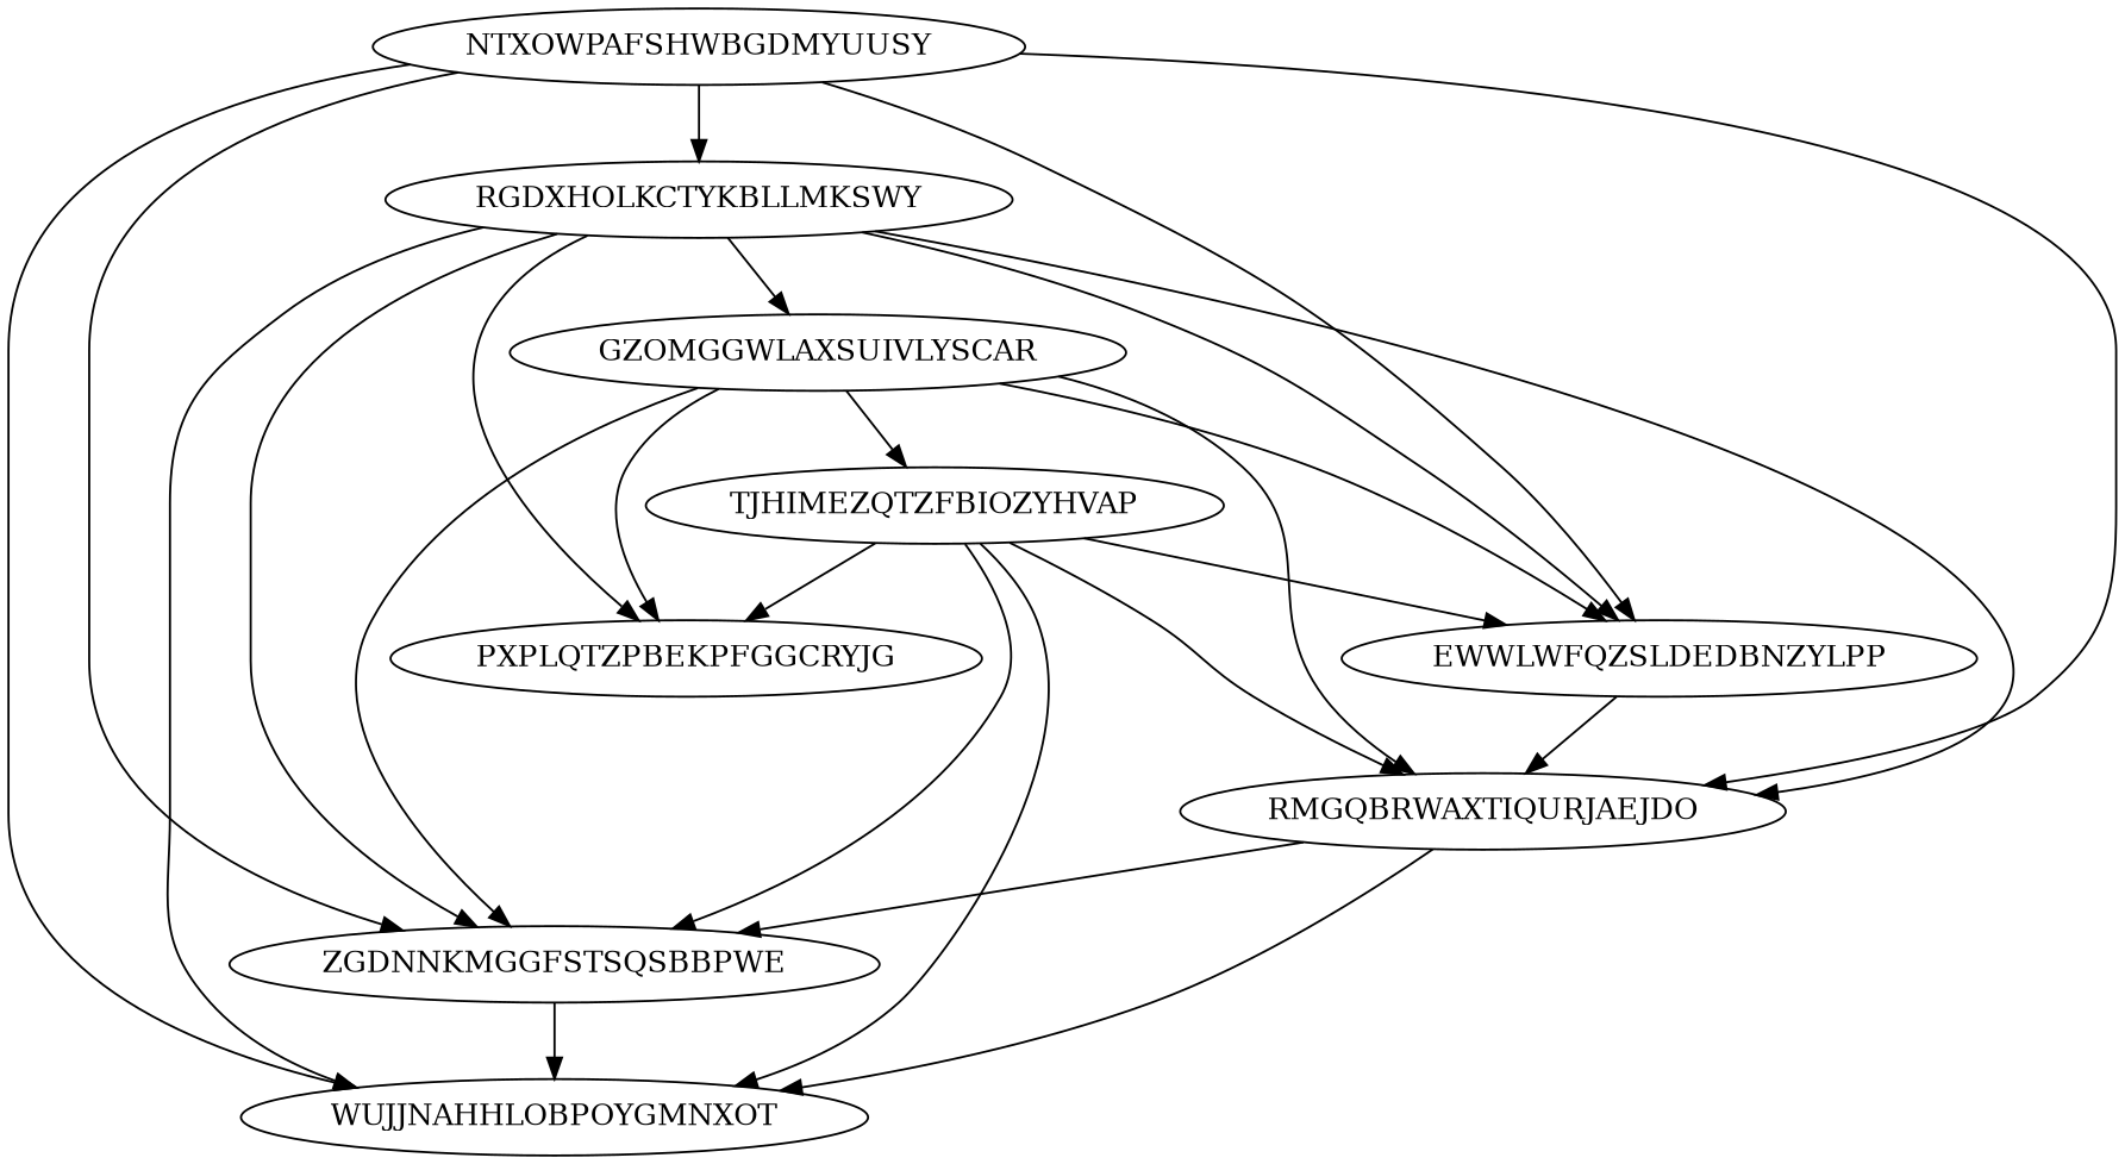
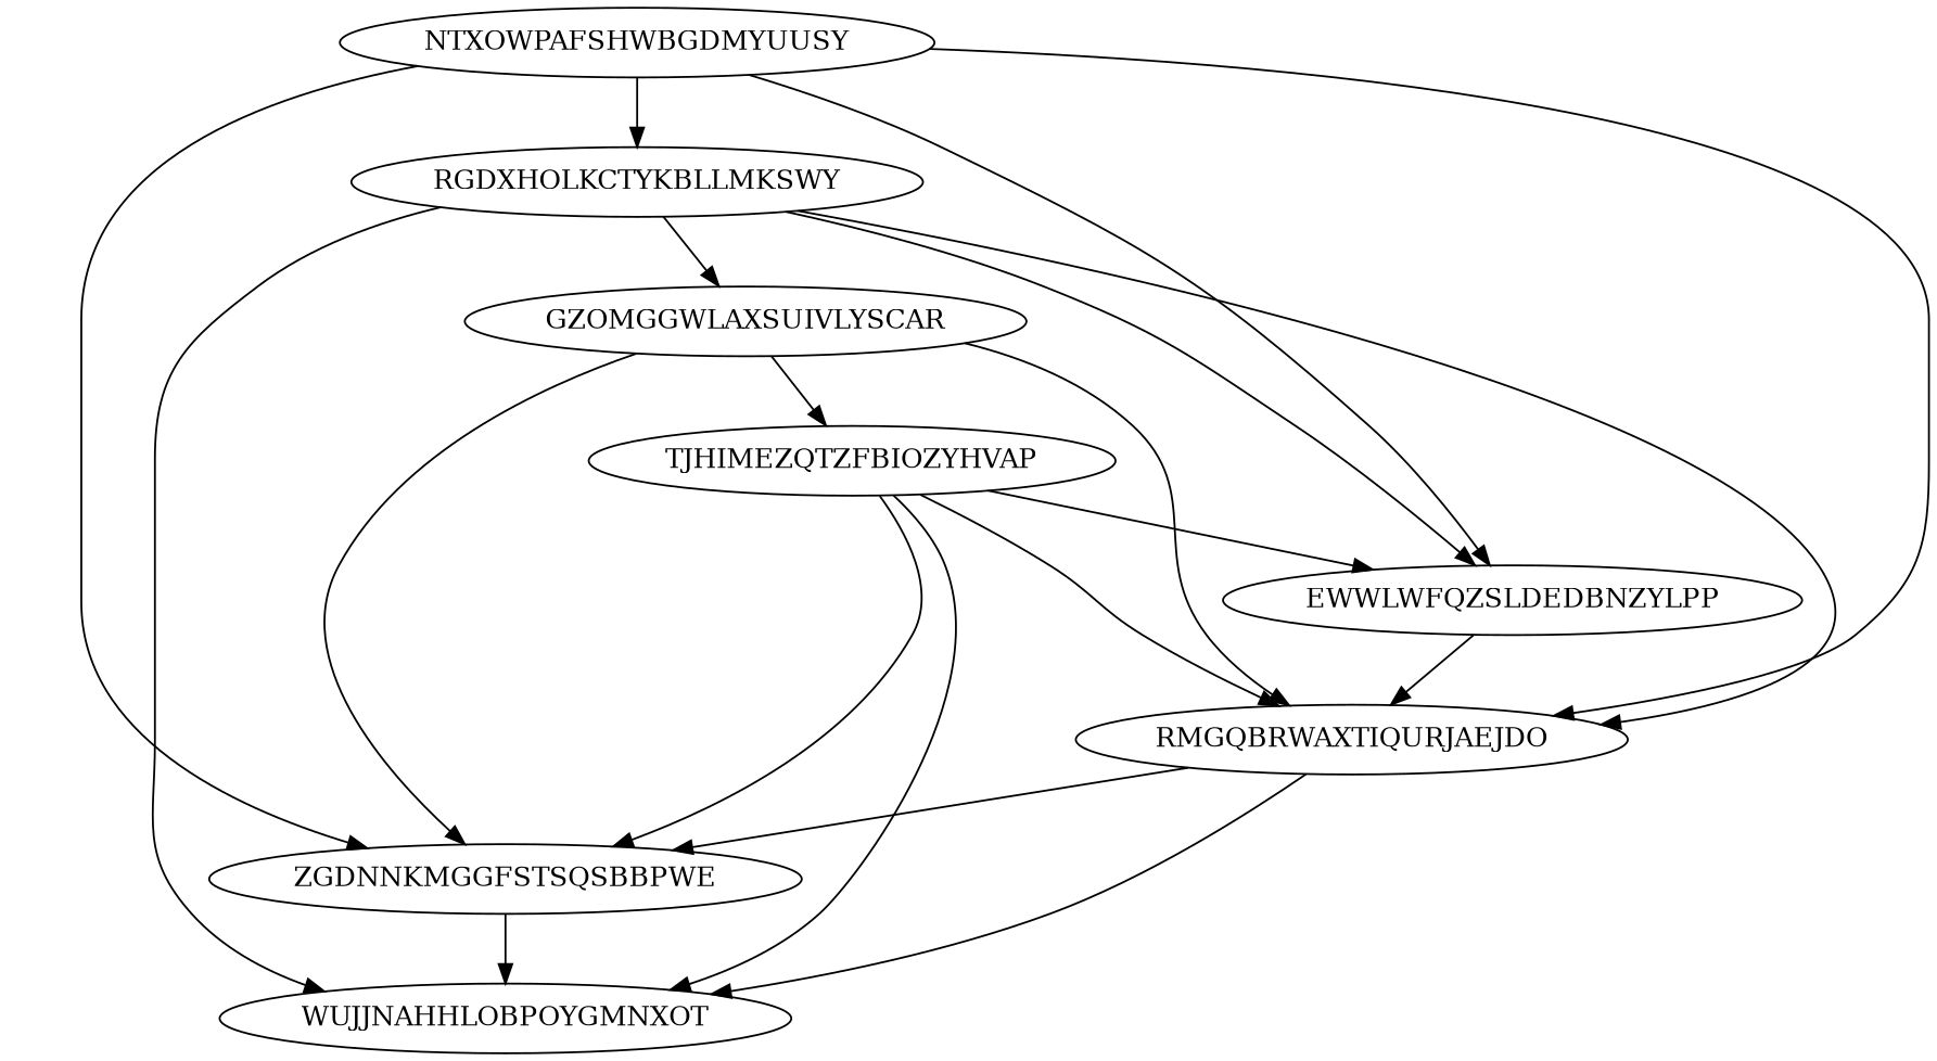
  digraph {
    node [Weight=10]
    edge [Weight=15]
    NTXOWPAFSHWBGDMYUUSY [Weight=19]
    RGDXHOLKCTYKBLLMKSWY
    EWWLWFQZSLDEDBNZYLPP [Weight=18]
    RMGQBRWAXTIQURJAEJDO [Weight=14]
    WUJJNAHHLOBPOYGMNXOT [Weight=13]
    ZGDNNKMGGFSTSQSBBPWE [Weight=15]
-   PXPLQTZPBEKPFGGCRYJG [Weight=12]
    GZOMGGWLAXSUIVLYSCAR
    TJHIMEZQTZFBIOZYHVAP [Weight=12]
    NTXOWPAFSHWBGDMYUUSY -> RGDXHOLKCTYKBLLMKSWY
    NTXOWPAFSHWBGDMYUUSY -> EWWLWFQZSLDEDBNZYLPP [Weight=12]
    NTXOWPAFSHWBGDMYUUSY -> RMGQBRWAXTIQURJAEJDO [Weight=16]
-   NTXOWPAFSHWBGDMYUUSY -> WUJJNAHHLOBPOYGMNXOT [Weight=20]
    NTXOWPAFSHWBGDMYUUSY -> ZGDNNKMGGFSTSQSBBPWE [Weight=16]
    RGDXHOLKCTYKBLLMKSWY -> EWWLWFQZSLDEDBNZYLPP [Weight=13]
    RGDXHOLKCTYKBLLMKSWY -> RMGQBRWAXTIQURJAEJDO [Weight=18]
    RGDXHOLKCTYKBLLMKSWY -> WUJJNAHHLOBPOYGMNXOT [Weight=10]
-   RGDXHOLKCTYKBLLMKSWY -> ZGDNNKMGGFSTSQSBBPWE [Weight=17]
-   RGDXHOLKCTYKBLLMKSWY -> PXPLQTZPBEKPFGGCRYJG [Weight=19]
    RGDXHOLKCTYKBLLMKSWY -> GZOMGGWLAXSUIVLYSCAR [Weight=14]
    EWWLWFQZSLDEDBNZYLPP -> RMGQBRWAXTIQURJAEJDO [Weight=18]
    RMGQBRWAXTIQURJAEJDO -> WUJJNAHHLOBPOYGMNXOT [Weight=19]
    RMGQBRWAXTIQURJAEJDO -> ZGDNNKMGGFSTSQSBBPWE [Weight=17]
    ZGDNNKMGGFSTSQSBBPWE -> WUJJNAHHLOBPOYGMNXOT [Weight=11]
-   GZOMGGWLAXSUIVLYSCAR -> EWWLWFQZSLDEDBNZYLPP [Weight=12]
    GZOMGGWLAXSUIVLYSCAR -> RMGQBRWAXTIQURJAEJDO [Weight=14]
    GZOMGGWLAXSUIVLYSCAR -> ZGDNNKMGGFSTSQSBBPWE [Weight=16]
-   GZOMGGWLAXSUIVLYSCAR -> PXPLQTZPBEKPFGGCRYJG [Weight=11]
    GZOMGGWLAXSUIVLYSCAR -> TJHIMEZQTZFBIOZYHVAP [Weight=13]
    TJHIMEZQTZFBIOZYHVAP -> EWWLWFQZSLDEDBNZYLPP [Weight=17]
    TJHIMEZQTZFBIOZYHVAP -> RMGQBRWAXTIQURJAEJDO
    TJHIMEZQTZFBIOZYHVAP -> WUJJNAHHLOBPOYGMNXOT [Weight=10]
    TJHIMEZQTZFBIOZYHVAP -> ZGDNNKMGGFSTSQSBBPWE
-   TJHIMEZQTZFBIOZYHVAP -> PXPLQTZPBEKPFGGCRYJG [Weight=12]
  }
